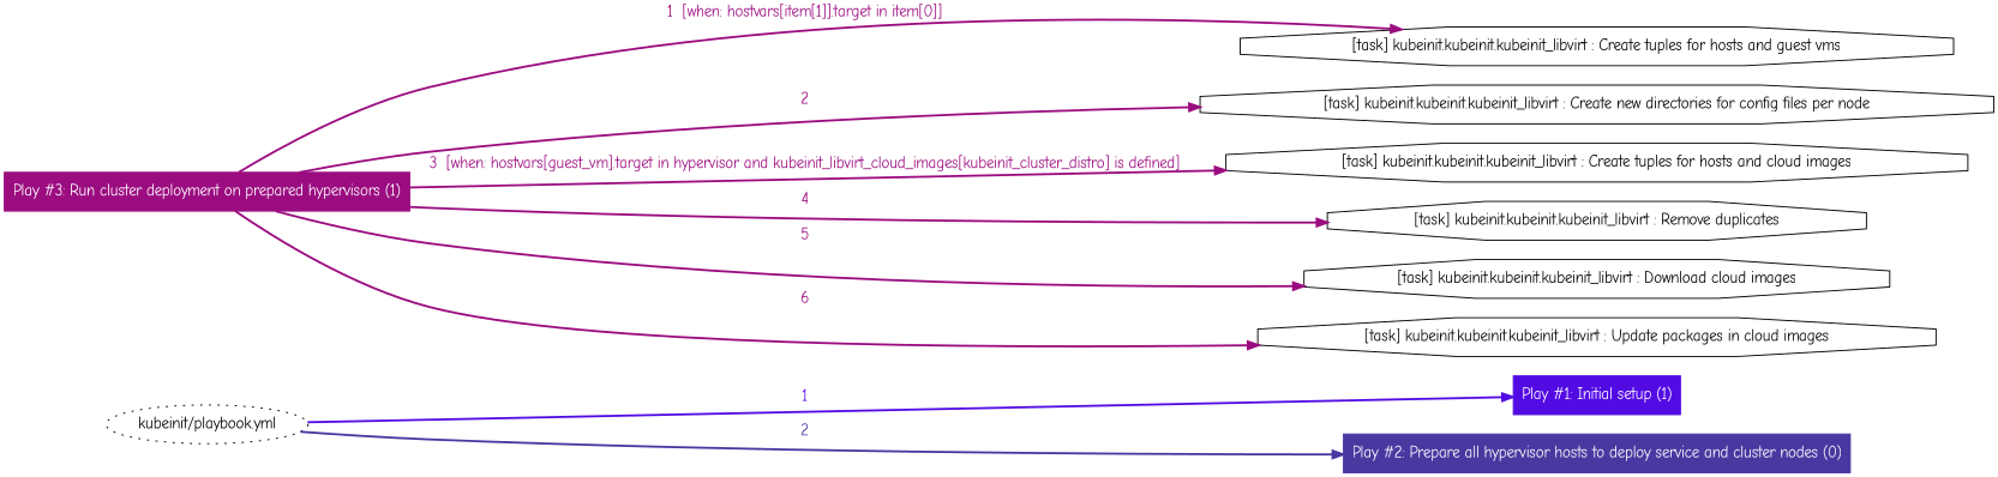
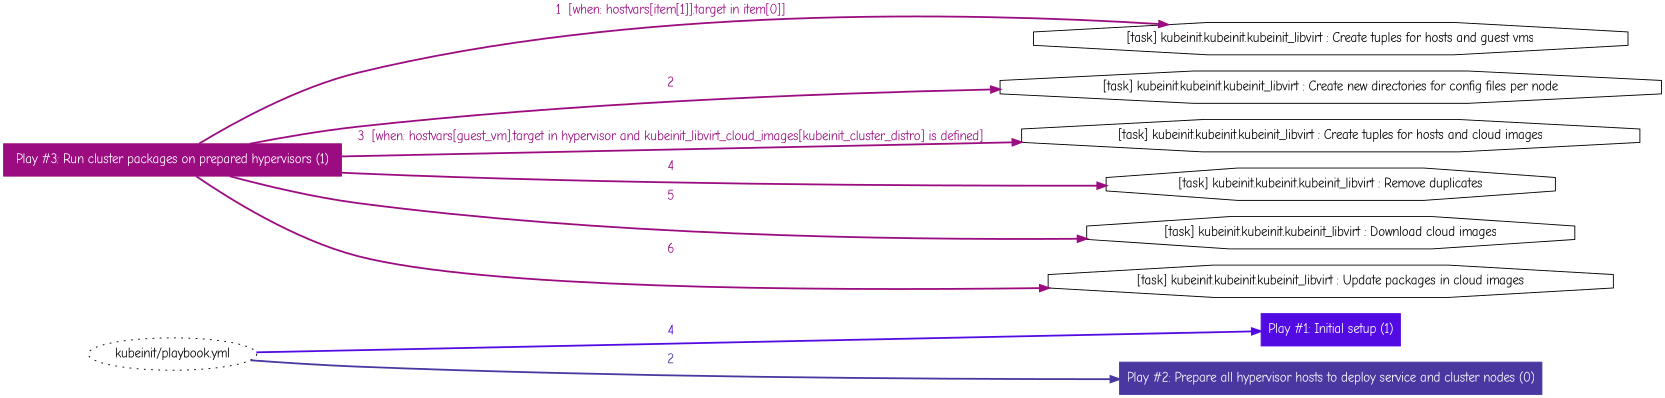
  digraph {
    concentrate=true
    fontname="Comic Neue"
    ordering=in
    rankdir=LR
    node [fontname="Comic Neue" shape=octagon]
    edge [color="#9b0c80" fontcolor="#9b0c80" fontname="Comic Neue" style=bold]
    "kubeinit/playbook.yml" [style=dotted shape=""]
    "Play #1: Initial setup (1)" [color="#530be4" fontcolor="#ffffff" shape=box style=filled]
    "Play #2: Prepare all hypervisor hosts to deploy service and cluster nodes (0)" [color="#4a37a0" fontcolor="#ffffff" shape=box style=filled]
-   "Play #3: Run cluster deployment on prepared hypervisors (1)" [color="#9b0c80" fontcolor="#ffffff" shape=box style=filled]
+   "Play #3: Run cluster deployment on prepared hypervisors (1)" [color="#9b0c80" fontcolor="#ffffff" shape=box style=filled label="Play #3: Run cluster packages on prepared hypervisors (1)"]
    n5 [label="[task] kubeinit.kubeinit.kubeinit_libvirt : Create tuples for hosts and guest vms"]
    n6 [label="[task] kubeinit.kubeinit.kubeinit_libvirt : Create new directories for config files per node"]
    n7 [label="[task] kubeinit.kubeinit.kubeinit_libvirt : Create tuples for hosts and cloud images"]
    n8 [label="[task] kubeinit.kubeinit.kubeinit_libvirt : Remove duplicates"]
    n9 [label="[task] kubeinit.kubeinit.kubeinit_libvirt : Download cloud images"]
    n10 [label="[task] kubeinit.kubeinit.kubeinit_libvirt : Update packages in cloud images"]
    subgraph sub_1 {
      "kubeinit/playbook.yml"
      "Play #1: Initial setup (1)"
    }
    subgraph sub_2 {
      "kubeinit/playbook.yml"
      "Play #2: Prepare all hypervisor hosts to deploy service and cluster nodes (0)"
    }
    subgraph sub_3 {
      "kubeinit/playbook.yml"
      "Play #3: Run cluster deployment on prepared hypervisors (1)"
      n5
      n6
      n7
      n8
      n9
      n10
    }
-   "kubeinit/playbook.yml" -> "Play #1: Initial setup (1)" [color="#530be4" fontcolor="#530be4" label=1]
+   "kubeinit/playbook.yml" -> "Play #1: Initial setup (1)" [color="#530be4" fontcolor="#530be4" label=4]
    "kubeinit/playbook.yml" -> "Play #2: Prepare all hypervisor hosts to deploy service and cluster nodes (0)" [color="#4a37a0" fontcolor="#4a37a0" label=2]
    "Play #3: Run cluster deployment on prepared hypervisors (1)" -> n5 [label="1  [when: hostvars[item[1]].target in item[0]]"]
    "Play #3: Run cluster deployment on prepared hypervisors (1)" -> n6 [label=2]
    "Play #3: Run cluster deployment on prepared hypervisors (1)" -> n7 [label="3  [when: hostvars[guest_vm].target in hypervisor and kubeinit_libvirt_cloud_images[kubeinit_cluster_distro] is defined]"]
    "Play #3: Run cluster deployment on prepared hypervisors (1)" -> n8 [label=4]
    "Play #3: Run cluster deployment on prepared hypervisors (1)" -> n9 [label=5]
    "Play #3: Run cluster deployment on prepared hypervisors (1)" -> n10 [label=6]
  }
